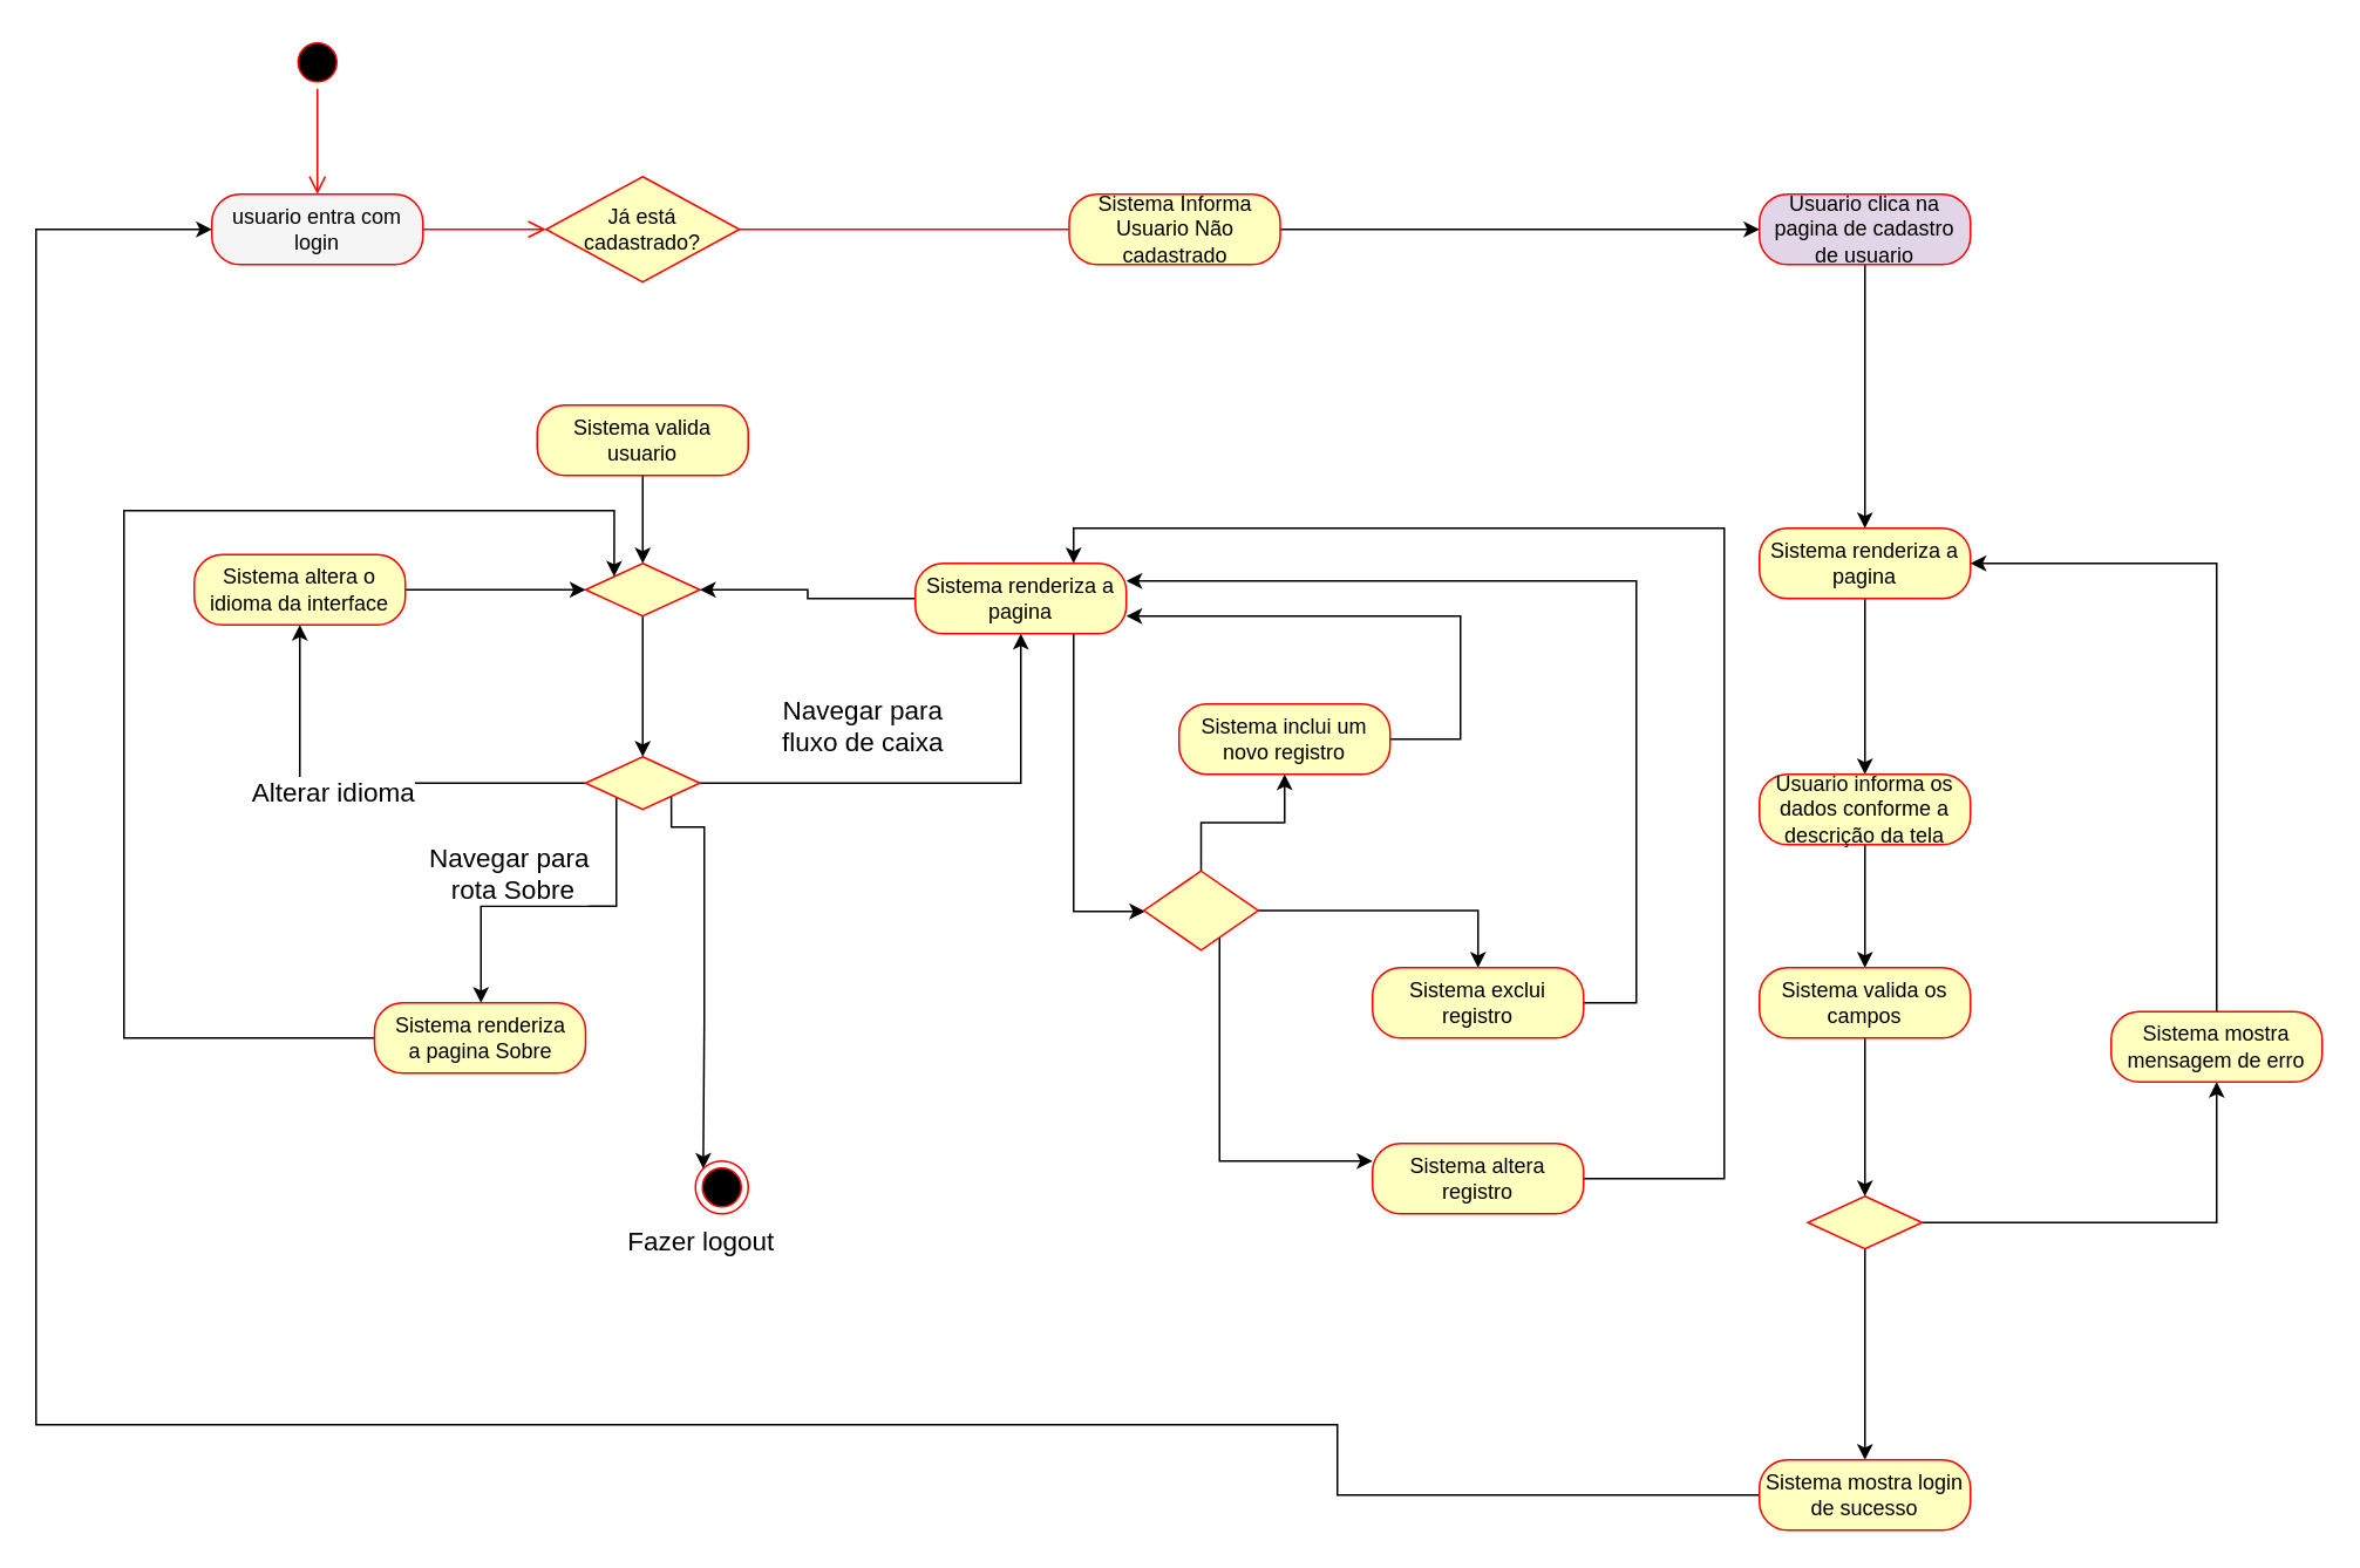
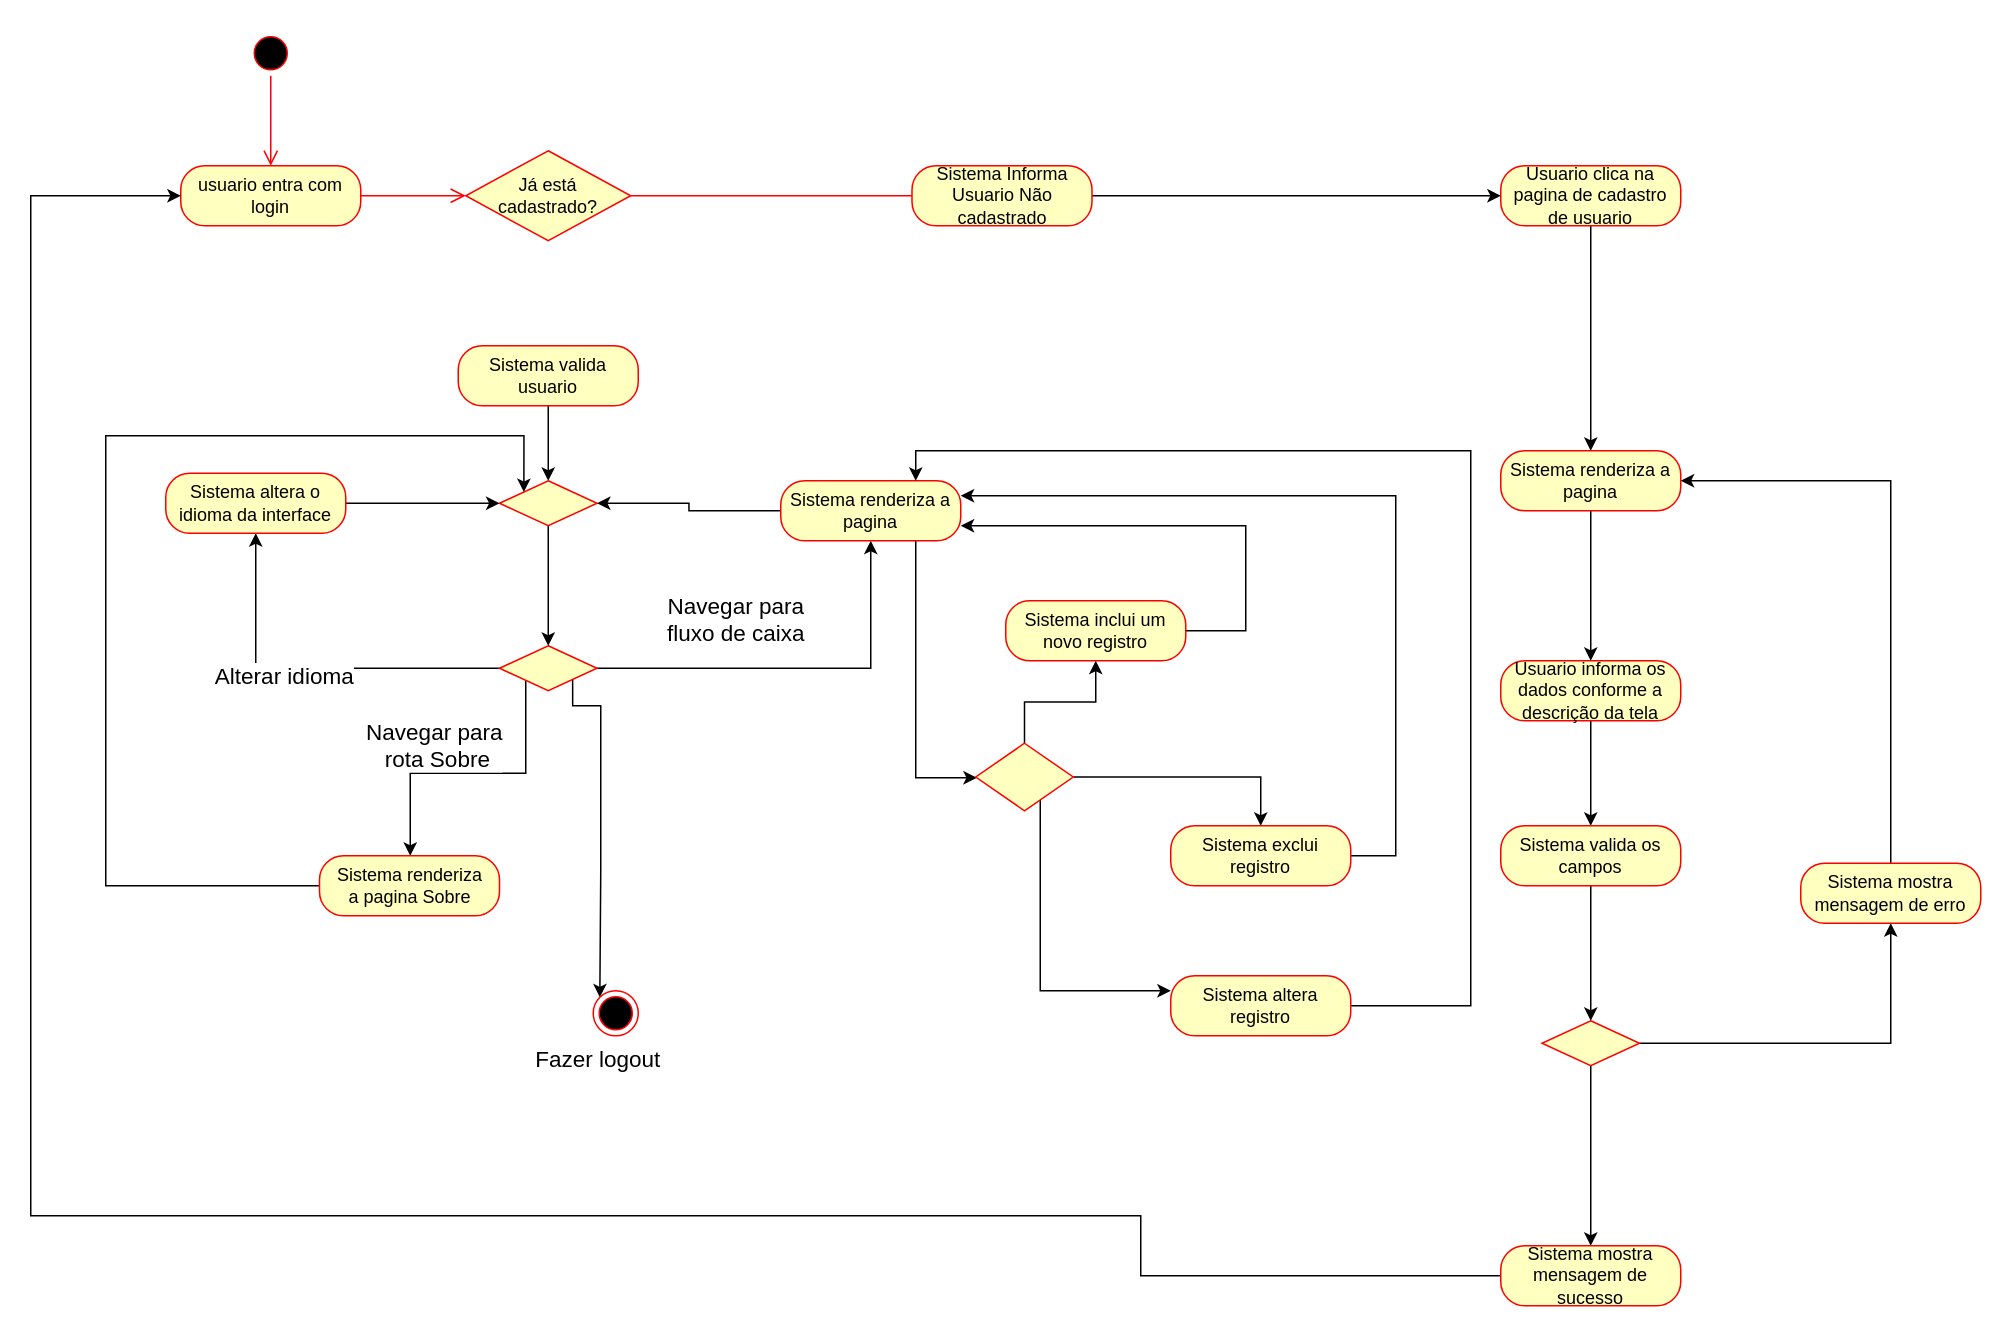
  <mxCell id="0" />
  <mxCell id="1" parent="0" />
  <mxCell id="2" value="" style="ellipse;html=1;shape=startState;fillColor=#000000;strokeColor=#ff0000;" vertex="1" parent="1"><mxGeometry x="165" y="20" width="30" height="30" as="geometry" /></mxCell>
  <mxCell id="3" value="" style="edgeStyle=orthogonalEdgeStyle;html=1;verticalAlign=bottom;endArrow=open;endSize=8;strokeColor=#ff0000;entryX=0.5;entryY=0;entryDx=0;entryDy=0;" edge="1" source="2" parent="1" target="4"><mxGeometry relative="1" as="geometry"><mxPoint x="265" y="230" as="targetPoint" /></mxGeometry></mxCell>
- <mxCell id="4" value="usuario entra com login" style="rounded=1;whiteSpace=wrap;html=1;arcSize=40;fontColor=#000000;fillColor=#f5f5f5;strokeColor=#ff0000;" vertex="1" parent="1"><mxGeometry x="120" y="110" width="120" height="40" as="geometry" /></mxCell>
+ <mxCell id="4" value="usuario entra com login" style="rounded=1;whiteSpace=wrap;html=1;arcSize=40;fontColor=#000000;fillColor=#ffffc0;strokeColor=#ff0000;" vertex="1" parent="1"><mxGeometry x="120" y="110" width="120" height="40" as="geometry" /></mxCell>
  <mxCell id="5" value="" style="edgeStyle=orthogonalEdgeStyle;html=1;verticalAlign=bottom;endArrow=open;endSize=8;strokeColor=#ff0000;" edge="1" source="4" parent="1" target="6"><mxGeometry relative="1" as="geometry"><mxPoint x="270" y="350" as="targetPoint" /></mxGeometry></mxCell>
  <mxCell id="6" value="Já está cadastrado?" style="rhombus;whiteSpace=wrap;html=1;fillColor=#ffffc0;strokeColor=#ff0000;" vertex="1" parent="1"><mxGeometry x="310" y="100" width="110" height="60" as="geometry" /></mxCell>
  <mxCell id="7" value="" style="edgeStyle=orthogonalEdgeStyle;html=1;align=left;verticalAlign=bottom;endArrow=none;endSize=8;strokeColor=#ff0000;entryX=0;entryY=0.5;entryDx=0;entryDy=0;" edge="1" source="6" parent="1" target="29"><mxGeometry x="-1" relative="1" as="geometry"><mxPoint x="490" y="140" as="targetPoint" /></mxGeometry></mxCell>
  <mxCell id="8" style="edgeStyle=orthogonalEdgeStyle;rounded=0;orthogonalLoop=1;jettySize=auto;html=1;" edge="1" parent="1" source="9" target="19"><mxGeometry relative="1" as="geometry" /></mxCell>
  <mxCell id="9" value="Sistema valida usuario" style="rounded=1;whiteSpace=wrap;html=1;arcSize=40;fontColor=#000000;fillColor=#ffffc0;strokeColor=#ff0000;" vertex="1" parent="1"><mxGeometry x="305" y="230" width="120" height="40" as="geometry" /></mxCell>
  <mxCell id="10" value="&lt;font style=&quot;font-size: 15px&quot;&gt;Navegar para &lt;br&gt;fluxo de caixa&lt;/font&gt;" style="edgeStyle=orthogonalEdgeStyle;rounded=0;orthogonalLoop=1;jettySize=auto;html=1;" edge="1" parent="1" source="17" target="22"><mxGeometry x="0.626" y="90" relative="1" as="geometry"><mxPoint x="477.5" y="345" as="targetPoint" /><mxPoint y="1" as="offset" /></mxGeometry></mxCell>
  <mxCell id="11" value="" style="edgeStyle=orthogonalEdgeStyle;rounded=0;orthogonalLoop=1;jettySize=auto;html=1;" edge="1" parent="1" source="17" target="24"><mxGeometry relative="1" as="geometry"><mxPoint x="365" y="440" as="targetPoint" /><Array as="points"><mxPoint x="350" y="515" /><mxPoint x="273" y="515" /></Array></mxGeometry></mxCell>
  <mxCell id="12" value="&lt;font style=&quot;font-size: 15px&quot;&gt;Navegar para&lt;br&gt;&amp;nbsp;rota Sobre&lt;/font&gt;" style="edgeLabel;html=1;align=center;verticalAlign=middle;resizable=0;points=[];" vertex="1" connectable="0" parent="11"><mxGeometry x="-0.2" y="-1" relative="1" as="geometry"><mxPoint x="-45" y="-19" as="offset" /></mxGeometry></mxCell>
  <mxCell id="13" value="" style="edgeStyle=orthogonalEdgeStyle;rounded=0;orthogonalLoop=1;jettySize=auto;html=1;" edge="1" parent="1" source="17" target="26"><mxGeometry relative="1" as="geometry"><mxPoint x="252.5" y="345" as="targetPoint" /></mxGeometry></mxCell>
  <mxCell id="14" value="&lt;font style=&quot;font-size: 15px&quot;&gt;Alterar idioma&lt;/font&gt;" style="edgeLabel;html=1;align=center;verticalAlign=middle;resizable=0;points=[];" vertex="1" connectable="0" parent="13"><mxGeometry x="0.141" y="4" relative="1" as="geometry"><mxPoint as="offset" /></mxGeometry></mxCell>
  <mxCell id="15" style="edgeStyle=orthogonalEdgeStyle;rounded=0;orthogonalLoop=1;jettySize=auto;html=1;exitX=1;exitY=1;exitDx=0;exitDy=0;entryX=0;entryY=0;entryDx=0;entryDy=0;" edge="1" parent="1" source="17" target="27"><mxGeometry relative="1" as="geometry"><mxPoint x="470" y="560" as="targetPoint" /><Array as="points"><mxPoint x="381" y="470" /><mxPoint x="400" y="470" /><mxPoint x="400" y="580" /><mxPoint x="399" y="580" /><mxPoint x="399" y="664" /></Array></mxGeometry></mxCell>
  <mxCell id="16" value="&lt;font style=&quot;font-size: 15px&quot;&gt;Fazer logout&lt;/font&gt;" style="edgeLabel;html=1;align=center;verticalAlign=middle;resizable=0;points=[];" vertex="1" connectable="0" parent="15"><mxGeometry x="-0.133" y="1" relative="1" as="geometry"><mxPoint x="-3.5" y="170.5" as="offset" /></mxGeometry></mxCell>
  <mxCell id="17" value="" style="rhombus;whiteSpace=wrap;html=1;fillColor=#ffffc0;strokeColor=#ff0000;" vertex="1" parent="1"><mxGeometry x="332.5" y="430" width="65" height="30" as="geometry" /></mxCell>
  <mxCell id="18" value="" style="edgeStyle=orthogonalEdgeStyle;rounded=0;orthogonalLoop=1;jettySize=auto;html=1;" edge="1" parent="1" source="19" target="17"><mxGeometry relative="1" as="geometry" /></mxCell>
  <mxCell id="19" value="" style="rhombus;whiteSpace=wrap;html=1;fillColor=#ffffc0;strokeColor=#ff0000;" vertex="1" parent="1"><mxGeometry x="332.5" y="320" width="65" height="30" as="geometry" /></mxCell>
  <mxCell id="20" style="edgeStyle=orthogonalEdgeStyle;rounded=0;orthogonalLoop=1;jettySize=auto;html=1;entryX=1;entryY=0.5;entryDx=0;entryDy=0;" edge="1" parent="1" source="22" target="19"><mxGeometry relative="1" as="geometry" /></mxCell>
  <mxCell id="21" style="edgeStyle=orthogonalEdgeStyle;rounded=0;orthogonalLoop=1;jettySize=auto;html=1;" edge="1" parent="1" source="22" target="48"><mxGeometry relative="1" as="geometry"><Array as="points"><mxPoint x="610" y="518" /></Array></mxGeometry></mxCell>
  <mxCell id="22" value="Sistema renderiza a pagina" style="rounded=1;whiteSpace=wrap;html=1;arcSize=40;fontColor=#000000;fillColor=#ffffc0;strokeColor=#ff0000;" vertex="1" parent="1"><mxGeometry x="520" y="320" width="120" height="40" as="geometry" /></mxCell>
  <mxCell id="23" style="edgeStyle=orthogonalEdgeStyle;rounded=0;orthogonalLoop=1;jettySize=auto;html=1;entryX=0;entryY=0;entryDx=0;entryDy=0;" edge="1" parent="1" source="24" target="19"><mxGeometry relative="1" as="geometry"><Array as="points"><mxPoint x="70" y="590" /><mxPoint x="70" y="290" /><mxPoint x="349" y="290" /></Array></mxGeometry></mxCell>
  <mxCell id="24" value="Sistema renderiza&lt;br&gt;a pagina Sobre" style="rounded=1;whiteSpace=wrap;html=1;arcSize=40;fontColor=#000000;fillColor=#ffffc0;strokeColor=#ff0000;" vertex="1" parent="1"><mxGeometry x="212.5" y="570" width="120" height="40" as="geometry" /></mxCell>
  <mxCell id="25" style="edgeStyle=orthogonalEdgeStyle;rounded=0;orthogonalLoop=1;jettySize=auto;html=1;entryX=0;entryY=0.5;entryDx=0;entryDy=0;" edge="1" parent="1" source="26" target="19"><mxGeometry relative="1" as="geometry" /></mxCell>
  <mxCell id="26" value="Sistema altera o idioma da interface" style="rounded=1;whiteSpace=wrap;html=1;arcSize=40;fontColor=#000000;fillColor=#ffffc0;strokeColor=#ff0000;" vertex="1" parent="1"><mxGeometry x="110" y="315" width="120" height="40" as="geometry" /></mxCell>
  <mxCell id="27" value="" style="ellipse;html=1;shape=endState;fillColor=#000000;strokeColor=#ff0000;" vertex="1" parent="1"><mxGeometry x="395" y="660" width="30" height="30" as="geometry" /></mxCell>
  <mxCell id="28" value="" style="edgeStyle=orthogonalEdgeStyle;rounded=0;orthogonalLoop=1;jettySize=auto;html=1;" edge="1" parent="1" source="29" target="31"><mxGeometry relative="1" as="geometry" /></mxCell>
  <mxCell id="29" value="Sistema Informa Usuario Não cadastrado" style="rounded=1;whiteSpace=wrap;html=1;arcSize=40;fontColor=#000000;fillColor=#ffffc0;strokeColor=#ff0000;" vertex="1" parent="1"><mxGeometry x="607.5" y="110" width="120" height="40" as="geometry" /></mxCell>
  <mxCell id="30" value="" style="edgeStyle=orthogonalEdgeStyle;rounded=0;orthogonalLoop=1;jettySize=auto;html=1;" edge="1" parent="1" source="31" target="33"><mxGeometry relative="1" as="geometry" /></mxCell>
- <mxCell id="31" value="Usuario clica na pagina de cadastro de usuario" style="rounded=1;whiteSpace=wrap;html=1;arcSize=40;fontColor=#000000;fillColor=#e1d5e7;strokeColor=#ff0000;" vertex="1" parent="1"><mxGeometry x="1000" y="110" width="120" height="40" as="geometry" /></mxCell>
+ <mxCell id="31" value="Usuario clica na pagina de cadastro de usuario" style="rounded=1;whiteSpace=wrap;html=1;arcSize=40;fontColor=#000000;fillColor=#ffffc0;strokeColor=#ff0000;" vertex="1" parent="1"><mxGeometry x="1000" y="110" width="120" height="40" as="geometry" /></mxCell>
  <mxCell id="32" value="" style="edgeStyle=orthogonalEdgeStyle;rounded=0;orthogonalLoop=1;jettySize=auto;html=1;" edge="1" parent="1" source="33" target="35"><mxGeometry relative="1" as="geometry" /></mxCell>
  <mxCell id="33" value="Sistema renderiza a pagina" style="rounded=1;whiteSpace=wrap;html=1;arcSize=40;fontColor=#000000;fillColor=#ffffc0;strokeColor=#ff0000;" vertex="1" parent="1"><mxGeometry x="1000" y="300" width="120" height="40" as="geometry" /></mxCell>
  <mxCell id="34" value="" style="edgeStyle=orthogonalEdgeStyle;rounded=0;orthogonalLoop=1;jettySize=auto;html=1;" edge="1" parent="1" source="35" target="37"><mxGeometry relative="1" as="geometry" /></mxCell>
  <mxCell id="35" value="Usuario informa os dados conforme a descrição da tela" style="rounded=1;whiteSpace=wrap;html=1;arcSize=40;fontColor=#000000;fillColor=#ffffc0;strokeColor=#ff0000;" vertex="1" parent="1"><mxGeometry x="1000" y="440" width="120" height="40" as="geometry" /></mxCell>
  <mxCell id="36" value="" style="edgeStyle=orthogonalEdgeStyle;rounded=0;orthogonalLoop=1;jettySize=auto;html=1;" edge="1" parent="1" source="37" target="40"><mxGeometry relative="1" as="geometry" /></mxCell>
  <mxCell id="37" value="Sistema valida os campos" style="rounded=1;whiteSpace=wrap;html=1;arcSize=40;fontColor=#000000;fillColor=#ffffc0;strokeColor=#ff0000;" vertex="1" parent="1"><mxGeometry x="1000" y="550" width="120" height="40" as="geometry" /></mxCell>
  <mxCell id="38" value="" style="edgeStyle=orthogonalEdgeStyle;rounded=0;orthogonalLoop=1;jettySize=auto;html=1;" edge="1" parent="1" source="40" target="42"><mxGeometry relative="1" as="geometry" /></mxCell>
  <mxCell id="39" style="edgeStyle=orthogonalEdgeStyle;rounded=0;orthogonalLoop=1;jettySize=auto;html=1;" edge="1" parent="1" source="40" target="44"><mxGeometry relative="1" as="geometry" /></mxCell>
  <mxCell id="40" value="" style="rhombus;whiteSpace=wrap;html=1;fillColor=#ffffc0;strokeColor=#ff0000;" vertex="1" parent="1"><mxGeometry x="1027.5" y="680" width="65" height="30" as="geometry" /></mxCell>
  <mxCell id="41" style="edgeStyle=orthogonalEdgeStyle;rounded=0;orthogonalLoop=1;jettySize=auto;html=1;entryX=1;entryY=0.5;entryDx=0;entryDy=0;" edge="1" parent="1" source="42" target="33"><mxGeometry relative="1" as="geometry"><mxPoint x="960" y="240" as="targetPoint" /><Array as="points"><mxPoint x="1260" y="320" /></Array></mxGeometry></mxCell>
  <mxCell id="42" value="Sistema mostra mensagem de erro" style="rounded=1;whiteSpace=wrap;html=1;arcSize=40;fontColor=#000000;fillColor=#ffffc0;strokeColor=#ff0000;" vertex="1" parent="1"><mxGeometry x="1200" y="575" width="120" height="40" as="geometry" /></mxCell>
  <mxCell id="43" style="edgeStyle=orthogonalEdgeStyle;rounded=0;orthogonalLoop=1;jettySize=auto;html=1;" edge="1" parent="1" source="44" target="4"><mxGeometry relative="1" as="geometry"><Array as="points"><mxPoint x="760" y="810" /><mxPoint x="20" y="810" /><mxPoint x="20" y="130" /></Array></mxGeometry></mxCell>
- <mxCell id="44" value="Sistema mostra login de sucesso" style="rounded=1;whiteSpace=wrap;html=1;arcSize=40;fontColor=#000000;fillColor=#ffffc0;strokeColor=#ff0000;" vertex="1" parent="1"><mxGeometry x="1000" y="830" width="120" height="40" as="geometry" /></mxCell>
+ <mxCell id="44" value="Sistema mostra mensagem de sucesso" style="rounded=1;whiteSpace=wrap;html=1;arcSize=40;fontColor=#000000;fillColor=#ffffc0;strokeColor=#ff0000;" vertex="1" parent="1"><mxGeometry x="1000" y="830" width="120" height="40" as="geometry" /></mxCell>
  <mxCell id="45" style="edgeStyle=orthogonalEdgeStyle;rounded=0;orthogonalLoop=1;jettySize=auto;html=1;" edge="1" parent="1" source="48" target="52"><mxGeometry relative="1" as="geometry" /></mxCell>
  <mxCell id="46" style="edgeStyle=orthogonalEdgeStyle;rounded=0;orthogonalLoop=1;jettySize=auto;html=1;" edge="1" parent="1" source="48" target="54"><mxGeometry relative="1" as="geometry"><Array as="points"><mxPoint x="693" y="660" /></Array></mxGeometry></mxCell>
  <mxCell id="47" style="edgeStyle=orthogonalEdgeStyle;rounded=0;orthogonalLoop=1;jettySize=auto;html=1;entryX=0.5;entryY=1;entryDx=0;entryDy=0;" edge="1" parent="1" source="48" target="50"><mxGeometry relative="1" as="geometry" /></mxCell>
  <mxCell id="48" value="" style="rhombus;whiteSpace=wrap;html=1;fillColor=#ffffc0;strokeColor=#ff0000;" vertex="1" parent="1"><mxGeometry x="650" y="495" width="65" height="45" as="geometry" /></mxCell>
  <mxCell id="49" style="edgeStyle=orthogonalEdgeStyle;rounded=0;orthogonalLoop=1;jettySize=auto;html=1;entryX=1;entryY=0.75;entryDx=0;entryDy=0;" edge="1" parent="1" source="50" target="22"><mxGeometry relative="1" as="geometry"><Array as="points"><mxPoint x="830" y="420" /><mxPoint x="830" y="350" /></Array></mxGeometry></mxCell>
  <mxCell id="50" value="Sistema inclui um novo registro" style="rounded=1;whiteSpace=wrap;html=1;arcSize=40;fontColor=#000000;fillColor=#ffffc0;strokeColor=#ff0000;" vertex="1" parent="1"><mxGeometry x="670" y="400" width="120" height="40" as="geometry" /></mxCell>
  <mxCell id="51" style="edgeStyle=orthogonalEdgeStyle;rounded=0;orthogonalLoop=1;jettySize=auto;html=1;entryX=1;entryY=0.25;entryDx=0;entryDy=0;" edge="1" parent="1" source="52" target="22"><mxGeometry relative="1" as="geometry"><Array as="points"><mxPoint x="930" y="570" /><mxPoint x="930" y="330" /></Array></mxGeometry></mxCell>
  <mxCell id="52" value="Sistema exclui registro" style="rounded=1;whiteSpace=wrap;html=1;arcSize=40;fontColor=#000000;fillColor=#ffffc0;strokeColor=#ff0000;" vertex="1" parent="1"><mxGeometry x="780" y="550" width="120" height="40" as="geometry" /></mxCell>
  <mxCell id="53" style="edgeStyle=orthogonalEdgeStyle;rounded=0;orthogonalLoop=1;jettySize=auto;html=1;entryX=0.75;entryY=0;entryDx=0;entryDy=0;" edge="1" parent="1" source="54" target="22"><mxGeometry relative="1" as="geometry"><Array as="points"><mxPoint x="980" y="670" /><mxPoint x="980" y="300" /><mxPoint x="610" y="300" /></Array></mxGeometry></mxCell>
  <mxCell id="54" value="Sistema altera registro" style="rounded=1;whiteSpace=wrap;html=1;arcSize=40;fontColor=#000000;fillColor=#ffffc0;strokeColor=#ff0000;" vertex="1" parent="1"><mxGeometry x="780" y="650" width="120" height="40" as="geometry" /></mxCell>
